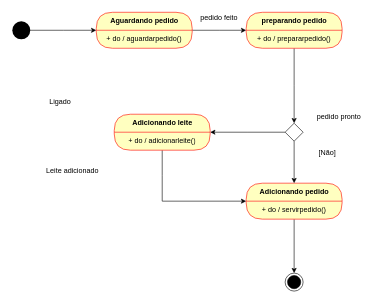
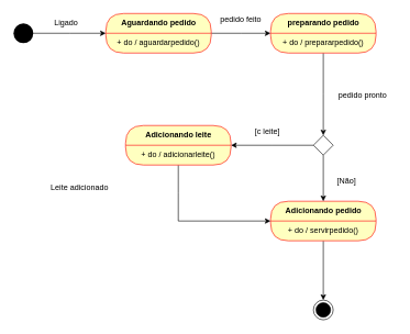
  <mxCell id="0" />
  <mxCell id="1" parent="0" />
  <mxCell id="2" style="edgeStyle=orthogonalEdgeStyle;rounded=0;orthogonalLoop=1;jettySize=auto;html=1;" parent="1" source="3" edge="1"><mxGeometry relative="1" as="geometry"><mxPoint x="160" y="50" as="targetPoint" /></mxGeometry></mxCell>
  <mxCell id="3" value="" style="ellipse;fillColor=#000000;strokeColor=none;" parent="1" vertex="1"><mxGeometry x="20" y="35" width="30" height="30" as="geometry" /></mxCell>
  <mxCell id="4" style="edgeStyle=orthogonalEdgeStyle;rounded=0;orthogonalLoop=1;jettySize=auto;html=1;" parent="1" source="5" edge="1"><mxGeometry relative="1" as="geometry"><mxPoint x="410" y="50" as="targetPoint" /></mxGeometry></mxCell>
  <mxCell id="5" value="Aguardando pedido" style="swimlane;html=1;fontStyle=1;align=center;verticalAlign=middle;childLayout=stackLayout;horizontal=1;startSize=30;horizontalStack=0;resizeParent=0;resizeLast=1;container=0;fontColor=#000000;collapsible=0;rounded=1;arcSize=30;strokeColor=#ff0000;fillColor=#ffffc0;swimlaneFillColor=#ffffc0;dropTarget=0;" parent="1" vertex="1"><mxGeometry x="160" y="20" width="160" height="60" as="geometry" /></mxCell>
  <mxCell id="6" value="+ do / aguardarpedido()" style="text;html=1;strokeColor=none;fillColor=none;align=center;verticalAlign=middle;spacingLeft=4;spacingRight=4;whiteSpace=wrap;overflow=hidden;rotatable=0;fontColor=#000000;" parent="5" vertex="1"><mxGeometry y="30" width="160" height="30" as="geometry" /></mxCell>
  <mxCell id="7" value="Subtitle" style="text;html=1;strokeColor=none;fillColor=none;align=center;verticalAlign=middle;spacingLeft=4;spacingRight=4;whiteSpace=wrap;overflow=hidden;rotatable=0;fontColor=#000000;" parent="5" vertex="1"><mxGeometry y="60" width="160" as="geometry" /></mxCell>
  <mxCell id="8" style="edgeStyle=orthogonalEdgeStyle;rounded=0;orthogonalLoop=1;jettySize=auto;html=1;" parent="1" source="9" edge="1"><mxGeometry relative="1" as="geometry"><mxPoint x="490" y="205" as="targetPoint" /></mxGeometry></mxCell>
  <mxCell id="9" value="preparando pedido" style="swimlane;html=1;fontStyle=1;align=center;verticalAlign=middle;childLayout=stackLayout;horizontal=1;startSize=30;horizontalStack=0;resizeParent=0;resizeLast=1;container=0;fontColor=#000000;collapsible=0;rounded=1;arcSize=30;strokeColor=#ff0000;fillColor=#ffffc0;swimlaneFillColor=#ffffc0;dropTarget=0;" parent="1" vertex="1"><mxGeometry x="410" y="20" width="160" height="60" as="geometry" /></mxCell>
  <mxCell id="10" value="+ do / prepararpedido()" style="text;html=1;strokeColor=none;fillColor=none;align=center;verticalAlign=middle;spacingLeft=4;spacingRight=4;whiteSpace=wrap;overflow=hidden;rotatable=0;fontColor=#000000;" parent="9" vertex="1"><mxGeometry y="30" width="160" height="30" as="geometry" /></mxCell>
  <mxCell id="11" value="Subtitle" style="text;html=1;strokeColor=none;fillColor=none;align=center;verticalAlign=middle;spacingLeft=4;spacingRight=4;whiteSpace=wrap;overflow=hidden;rotatable=0;fontColor=#000000;" parent="9" vertex="1"><mxGeometry y="60" width="160" as="geometry" /></mxCell>
- <mxCell id="12" value="Ligado" style="text;html=1;strokeColor=none;fillColor=none;align=center;verticalAlign=middle;whiteSpace=wrap;rounded=0;" parent="1" vertex="1"><mxGeometry x="80" y="160" width="40" height="20" as="geometry" /></mxCell>
+ <mxCell id="12" value="Ligado" style="text;html=1;strokeColor=none;fillColor=none;align=center;verticalAlign=middle;whiteSpace=wrap;rounded=0;" parent="1" vertex="1"><mxGeometry x="80" y="25" width="40" height="20" as="geometry" /></mxCell>
  <mxCell id="13" value="pedido feito" style="text;html=1;strokeColor=none;fillColor=none;align=center;verticalAlign=middle;whiteSpace=wrap;rounded=0;" parent="1" vertex="1"><mxGeometry x="320" y="20" width="90" height="20" as="geometry" /></mxCell>
- <mxCell id="14" value="pedido pronto" style="text;html=1;strokeColor=none;fillColor=none;align=center;verticalAlign=middle;whiteSpace=wrap;rounded=0;" parent="1" vertex="1"><mxGeometry x="515" y="185" width="100" height="20" as="geometry" /></mxCell>
+ <mxCell id="14" value="pedido pronto" style="text;html=1;strokeColor=none;fillColor=none;align=center;verticalAlign=middle;whiteSpace=wrap;rounded=0;" parent="1" vertex="1"><mxGeometry x="500" y="135" width="100" height="20" as="geometry" /></mxCell>
  <mxCell id="15" style="edgeStyle=orthogonalEdgeStyle;rounded=0;orthogonalLoop=1;jettySize=auto;html=1;entryX=0.5;entryY=0;entryDx=0;entryDy=0;" edge="1" parent="1" source="16" target="23"><mxGeometry relative="1" as="geometry" /></mxCell>
  <mxCell id="16" value="Adicionando pedido" style="swimlane;html=1;fontStyle=1;align=center;verticalAlign=middle;childLayout=stackLayout;horizontal=1;startSize=30;horizontalStack=0;resizeParent=0;resizeLast=1;container=0;fontColor=#000000;collapsible=0;rounded=1;arcSize=30;strokeColor=#ff0000;fillColor=#ffffc0;swimlaneFillColor=#ffffc0;dropTarget=0;" parent="1" vertex="1"><mxGeometry x="410" y="305" width="160" height="60" as="geometry" /></mxCell>
  <mxCell id="17" value="+ do / servirpedido()" style="text;html=1;strokeColor=none;fillColor=none;align=center;verticalAlign=middle;spacingLeft=4;spacingRight=4;whiteSpace=wrap;overflow=hidden;rotatable=0;fontColor=#000000;" parent="16" vertex="1"><mxGeometry y="30" width="160" height="30" as="geometry" /></mxCell>
  <mxCell id="18" value="Subtitle" style="text;html=1;strokeColor=none;fillColor=none;align=center;verticalAlign=middle;spacingLeft=4;spacingRight=4;whiteSpace=wrap;overflow=hidden;rotatable=0;fontColor=#000000;" parent="16" vertex="1"><mxGeometry y="60" width="160" as="geometry" /></mxCell>
  <mxCell id="19" style="edgeStyle=orthogonalEdgeStyle;rounded=0;orthogonalLoop=1;jettySize=auto;html=1;endArrow=none;endFill=0;" edge="1" parent="1" source="20"><mxGeometry relative="1" as="geometry"><mxPoint x="270" y="335" as="targetPoint" /></mxGeometry></mxCell>
  <mxCell id="20" value="Adicionando leite" style="swimlane;html=1;fontStyle=1;align=center;verticalAlign=middle;childLayout=stackLayout;horizontal=1;startSize=30;horizontalStack=0;resizeParent=0;resizeLast=1;container=0;fontColor=#000000;collapsible=0;rounded=1;arcSize=30;strokeColor=#ff0000;fillColor=#ffffc0;swimlaneFillColor=#ffffc0;dropTarget=0;" parent="1" vertex="1"><mxGeometry x="190" y="190" width="160" height="60" as="geometry" /></mxCell>
  <mxCell id="21" value="+ do / adicionarleite()" style="text;html=1;strokeColor=none;fillColor=none;align=center;verticalAlign=middle;spacingLeft=4;spacingRight=4;whiteSpace=wrap;overflow=hidden;rotatable=0;fontColor=#000000;" parent="20" vertex="1"><mxGeometry y="30" width="160" height="30" as="geometry" /></mxCell>
  <mxCell id="22" value="Subtitle" style="text;html=1;strokeColor=none;fillColor=none;align=center;verticalAlign=middle;spacingLeft=4;spacingRight=4;whiteSpace=wrap;overflow=hidden;rotatable=0;fontColor=#000000;" parent="20" vertex="1"><mxGeometry y="60" width="160" as="geometry" /></mxCell>
  <mxCell id="23" value="" style="ellipse;html=1;shape=endState;fillColor=#000000;strokeColor=#000000;" parent="1" vertex="1"><mxGeometry x="475" y="455" width="30" height="30" as="geometry" /></mxCell>
  <mxCell id="24" style="edgeStyle=orthogonalEdgeStyle;rounded=0;orthogonalLoop=1;jettySize=auto;html=1;" edge="1" parent="1" source="26"><mxGeometry relative="1" as="geometry"><mxPoint x="350" y="220" as="targetPoint" /></mxGeometry></mxCell>
  <mxCell id="25" style="edgeStyle=orthogonalEdgeStyle;rounded=0;orthogonalLoop=1;jettySize=auto;html=1;entryX=0.5;entryY=0;entryDx=0;entryDy=0;" edge="1" parent="1" source="26" target="16"><mxGeometry relative="1" as="geometry" /></mxCell>
  <mxCell id="26" value="" style="rhombus;" parent="1" vertex="1"><mxGeometry x="475" y="205" width="30" height="30" as="geometry" /></mxCell>
- <mxCell id="28" value="[Não]" style="text;html=1;align=center;verticalAlign=middle;resizable=0;points=[];autosize=1;" vertex="1" parent="1"><mxGeometry x="525" y="245" width="40" height="20" as="geometry" /></mxCell>
+ <mxCell id="27" value="[c leite]" style="text;html=1;align=center;verticalAlign=middle;resizable=0;points=[];autosize=1;" vertex="1" parent="1"><mxGeometry x="380" y="190" width="50" height="20" as="geometry" /></mxCell>
+ <mxCell id="28" value="[Não]" style="text;html=1;align=center;verticalAlign=middle;resizable=0;points=[];autosize=1;" vertex="1" parent="1"><mxGeometry x="505" y="265" width="40" height="20" as="geometry" /></mxCell>
  <mxCell id="29" value="" style="endArrow=classic;html=1;entryX=0;entryY=0;entryDx=0;entryDy=0;" edge="1" parent="1" target="17"><mxGeometry width="50" height="50" relative="1" as="geometry"><mxPoint x="270" y="335" as="sourcePoint" /><mxPoint x="400" y="355" as="targetPoint" /></mxGeometry></mxCell>
  <mxCell id="30" value="Leite adicionado" style="text;html=1;align=center;verticalAlign=middle;resizable=0;points=[];autosize=1;" vertex="1" parent="1"><mxGeometry x="70" y="275" width="100" height="20" as="geometry" /></mxCell>
